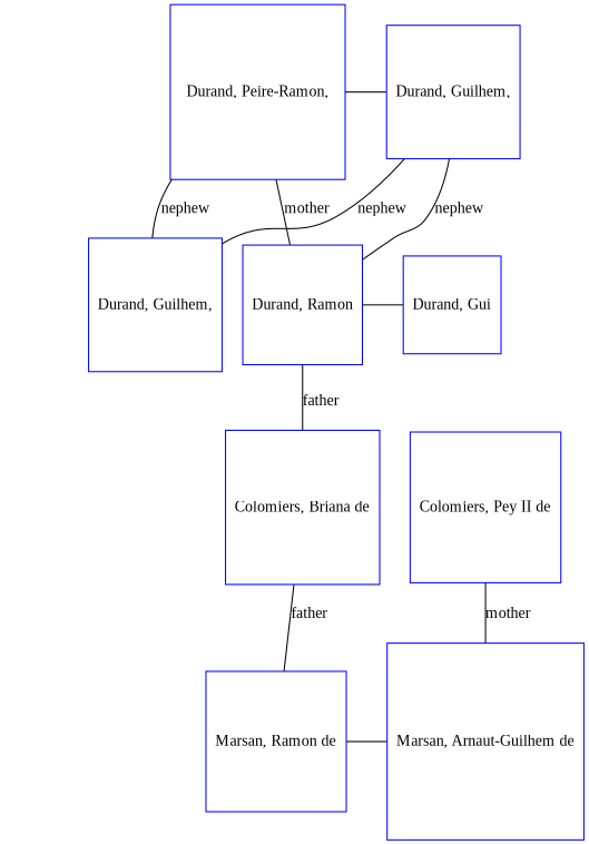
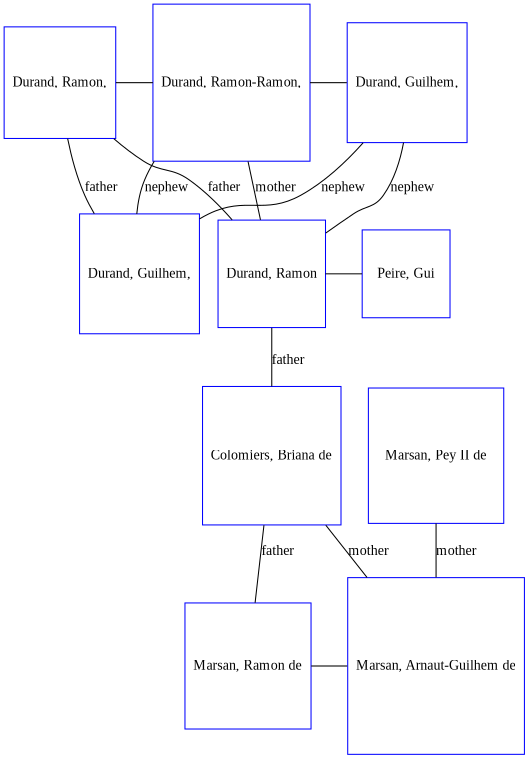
  digraph {
    fontname="Liberation Serif"
    node [color=blue fontname="Liberation Serif" regular=1 shape=box]
    edge [dir=none fontname="Liberation Serif" arrowsize=0.0]
    n1 [label="Durand, Ramon"]
-   n2 [label="Durand, Gui"]
+   n2 [label="Peire, Gui"]
    n3 [label="Marsan, Ramon de"]
    n4 [label="Marsan, Arnaut-Guilhem de"]
    n5 [label="Durand, Guilhem,"]
-   n7 [label="Durand, Peire-Ramon,"]
+   n6 [label="Durand, Ramon,"]
+   n7 [label="Durand, Ramon-Ramon,"]
    n8 [label="Durand, Guilhem,"]
    n9 [label="Colomiers, Briana de"]
-   n10 [label="Colomiers, Pey II de"]
+   n10 [label="Marsan, Pey II de"]
    subgraph sub_1 {
      rank=same
      n1
      n2
    }
    subgraph sub_2 {
      rank=same
      n3
      n4
    }
    subgraph sub_3 {
      rank=same
      n5
    }
    subgraph sub_4 {
      rank=same
+     n6
      n7
      n8
    }
    n1 -> n2 [arrowsize=""]
    n1 -> n9 [label=father]
    n3 -> n4 [arrowsize=""]
+   n6 -> n1 [label=father]
+   n6 -> n5 [label=father]
+   n6 -> n7 [arrowsize=""]
    n7 -> n1 [label=mother]
    n7 -> n5 [label=nephew]
    n7 -> n8 [arrowsize=""]
    n8 -> n1 [label=nephew]
    n8 -> n5 [label=nephew]
    n9 -> n3 [label=father]
+   n9 -> n4 [label=mother]
    n10 -> n4 [label=mother]
  }
